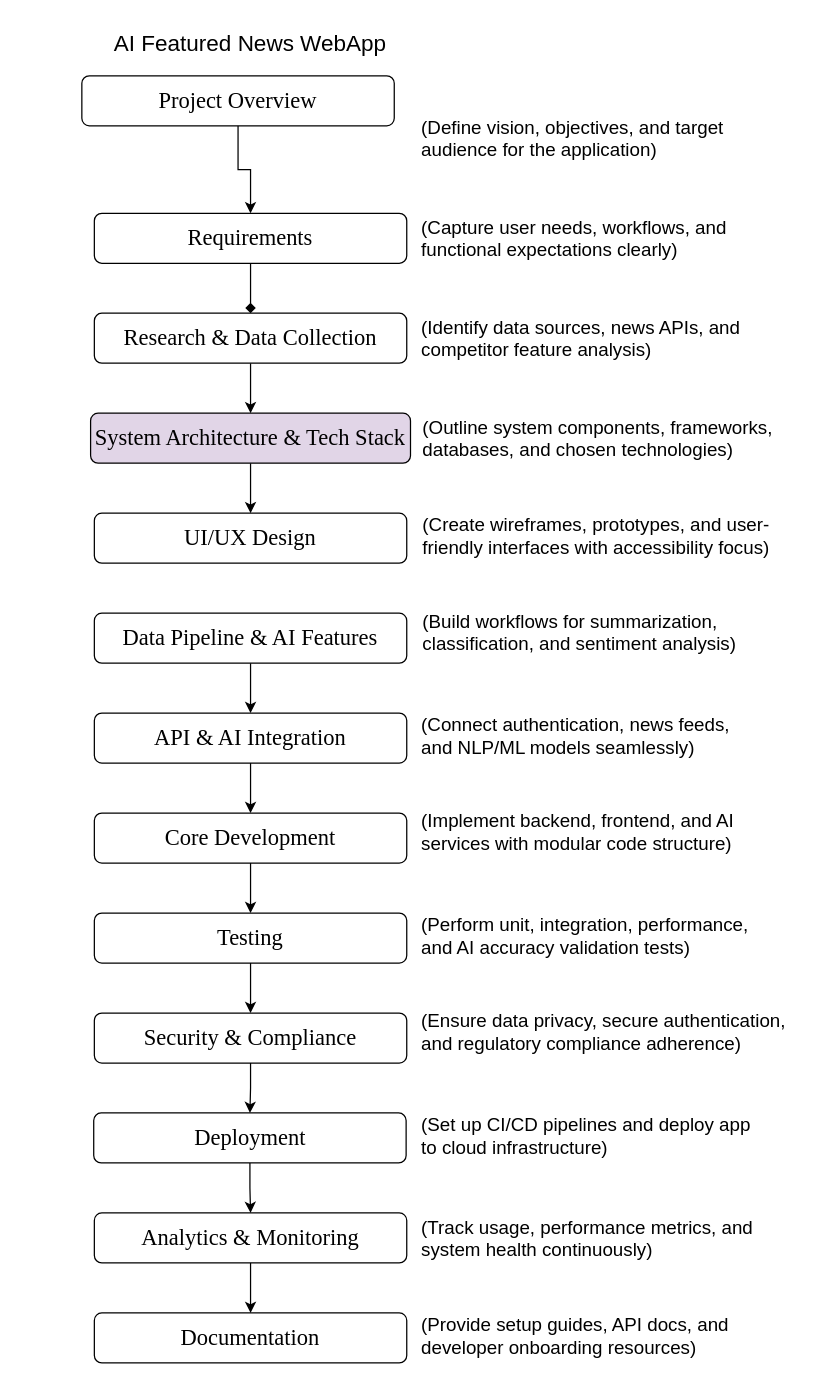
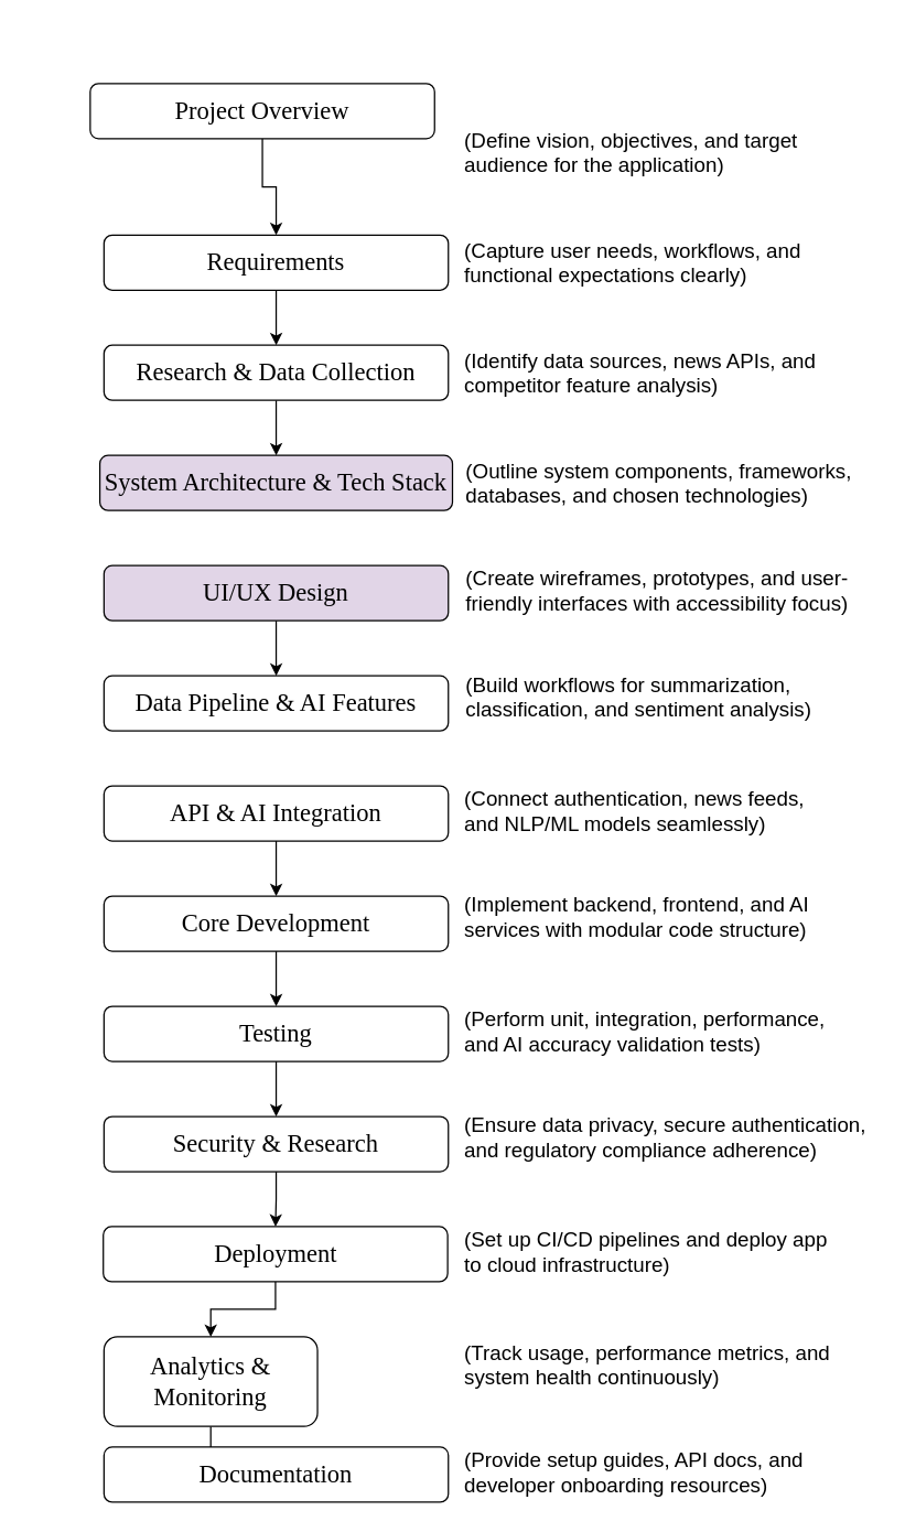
  <mxCell id="0" />
  <mxCell id="1" parent="0" />
  <mxCell id="2" style="edgeStyle=orthogonalEdgeStyle;rounded=0;orthogonalLoop=1;jettySize=auto;html=1;entryX=0.5;entryY=0;entryDx=0;entryDy=0;labelBackgroundColor=none;fontColor=default;" parent="1" source="3" target="6" edge="1"><mxGeometry relative="1" as="geometry" /></mxCell>
  <mxCell id="3" value="&lt;p style=&quot;margin: 0in;&quot;&gt;&lt;font face=&quot;Calibri Light&quot;&gt;&lt;span&gt;Project Overview&lt;/span&gt;&lt;/font&gt;&lt;/p&gt;" style="rounded=1;whiteSpace=wrap;html=1;strokeWidth=1;fontSize=18;fontStyle=0;labelBackgroundColor=none;" parent="1" vertex="1"><mxGeometry x="65" y="60" width="250" height="40" as="geometry" /></mxCell>
- <mxCell id="4" value="AI Featured News WebApp" style="text;align=center;html=1;verticalAlign=middle;whiteSpace=wrap;rounded=1;strokeWidth=5;fontSize=18;labelBackgroundColor=none;glass=0;shadow=0;fillColor=none;" parent="1" vertex="1"><mxGeometry x="20" y="20" width="360" height="30" as="geometry" /></mxCell>
- <mxCell id="5" style="edgeStyle=orthogonalEdgeStyle;rounded=0;orthogonalLoop=1;jettySize=auto;html=1;entryX=0.5;entryY=0;entryDx=0;entryDy=0;endArrow=diamond;" parent="1" source="6" target="8" edge="1"><mxGeometry relative="1" as="geometry" /></mxCell>
+ <mxCell id="5" style="edgeStyle=orthogonalEdgeStyle;rounded=0;orthogonalLoop=1;jettySize=auto;html=1;entryX=0.5;entryY=0;entryDx=0;entryDy=0;" parent="1" source="6" target="8" edge="1"><mxGeometry relative="1" as="geometry" /></mxCell>
  <mxCell id="6" value="&lt;p style=&quot;margin: 0in;&quot;&gt;&lt;font face=&quot;Calibri Light&quot;&gt;Requirements&lt;/font&gt;&lt;/p&gt;" style="rounded=1;whiteSpace=wrap;html=1;strokeWidth=1;fontSize=18;fontStyle=0;labelBackgroundColor=none;" parent="1" vertex="1"><mxGeometry x="75" y="170" width="250" height="40" as="geometry" /></mxCell>
  <mxCell id="7" style="edgeStyle=orthogonalEdgeStyle;rounded=0;orthogonalLoop=1;jettySize=auto;html=1;entryX=0.5;entryY=0;entryDx=0;entryDy=0;" parent="1" source="8" target="14" edge="1"><mxGeometry relative="1" as="geometry" /></mxCell>
  <mxCell id="8" value="&lt;p style=&quot;margin: 0in;&quot;&gt;&lt;font face=&quot;Calibri Light&quot;&gt;Research &amp;amp; Data Collection&lt;/font&gt;&lt;/p&gt;" style="rounded=1;whiteSpace=wrap;html=1;strokeWidth=1;fontSize=18;fontStyle=0;labelBackgroundColor=none;" parent="1" vertex="1"><mxGeometry x="75" y="250" width="250" height="40" as="geometry" /></mxCell>
- <mxCell id="9" value="" style="edgeStyle=orthogonalEdgeStyle;rounded=0;orthogonalLoop=1;jettySize=auto;html=1;" parent="1" source="10" target="18" edge="1"><mxGeometry relative="1" as="geometry" /></mxCell>
  <mxCell id="10" value="&lt;p style=&quot;margin: 0in;&quot;&gt;&lt;font face=&quot;Calibri Light&quot;&gt;Data Pipeline &amp;amp; AI Features&lt;/font&gt;&lt;/p&gt;" style="rounded=1;whiteSpace=wrap;html=1;strokeWidth=1;fontSize=18;fontStyle=0;labelBackgroundColor=none;" parent="1" vertex="1"><mxGeometry x="75" y="490" width="250" height="40" as="geometry" /></mxCell>
- <mxCell id="12" value="&lt;p style=&quot;margin: 0in;&quot;&gt;&lt;font face=&quot;Calibri Light&quot;&gt;UI/UX Design&lt;/font&gt;&lt;/p&gt;" style="rounded=1;whiteSpace=wrap;html=1;strokeWidth=1;fontSize=18;fontStyle=0;labelBackgroundColor=none;" parent="1" vertex="1"><mxGeometry x="75" y="410" width="250" height="40" as="geometry" /></mxCell>
- <mxCell id="13" style="edgeStyle=orthogonalEdgeStyle;rounded=0;orthogonalLoop=1;jettySize=auto;html=1;entryX=0.5;entryY=0;entryDx=0;entryDy=0;" parent="1" source="14" target="12" edge="1"><mxGeometry relative="1" as="geometry" /></mxCell>
+ <mxCell id="11" style="edgeStyle=orthogonalEdgeStyle;rounded=0;orthogonalLoop=1;jettySize=auto;html=1;entryX=0.5;entryY=0;entryDx=0;entryDy=0;" parent="1" source="12" target="10" edge="1"><mxGeometry relative="1" as="geometry" /></mxCell>
+ <mxCell id="12" value="&lt;p style=&quot;margin: 0in;&quot;&gt;&lt;font face=&quot;Calibri Light&quot;&gt;UI/UX Design&lt;/font&gt;&lt;/p&gt;" style="rounded=1;whiteSpace=wrap;html=1;strokeWidth=1;fontSize=18;fontStyle=0;labelBackgroundColor=none;fillColor=#e1d5e7;" parent="1" vertex="1"><mxGeometry x="75" y="410" width="250" height="40" as="geometry" /></mxCell>
  <mxCell id="14" value="&lt;p style=&quot;margin: 0in;&quot;&gt;&lt;font face=&quot;Calibri Light&quot;&gt;System Architecture &amp;amp; Tech Stack&lt;/font&gt;&lt;/p&gt;" style="rounded=1;whiteSpace=wrap;html=1;strokeWidth=1;fontSize=18;fontStyle=0;labelBackgroundColor=none;fillColor=#e1d5e7;" parent="1" vertex="1"><mxGeometry x="72" y="330" width="256" height="40" as="geometry" /></mxCell>
  <mxCell id="15" value="" style="edgeStyle=orthogonalEdgeStyle;rounded=0;orthogonalLoop=1;jettySize=auto;html=1;" parent="1" source="16" target="20" edge="1"><mxGeometry relative="1" as="geometry" /></mxCell>
  <mxCell id="16" value="&lt;p style=&quot;margin: 0in;&quot;&gt;&lt;font face=&quot;Calibri Light&quot;&gt;Core Development&lt;/font&gt;&lt;/p&gt;" style="rounded=1;whiteSpace=wrap;html=1;strokeWidth=1;fontSize=18;fontStyle=0;labelBackgroundColor=none;" parent="1" vertex="1"><mxGeometry x="75" y="650" width="250" height="40" as="geometry" /></mxCell>
  <mxCell id="17" style="edgeStyle=orthogonalEdgeStyle;rounded=0;orthogonalLoop=1;jettySize=auto;html=1;entryX=0.5;entryY=0;entryDx=0;entryDy=0;" parent="1" source="18" target="16" edge="1"><mxGeometry relative="1" as="geometry" /></mxCell>
  <mxCell id="18" value="&lt;p style=&quot;margin: 0in;&quot;&gt;&lt;font face=&quot;Calibri Light&quot;&gt;API &amp;amp; AI Integration&lt;/font&gt;&lt;/p&gt;" style="rounded=1;whiteSpace=wrap;html=1;strokeWidth=1;fontSize=18;fontStyle=0;labelBackgroundColor=none;" parent="1" vertex="1"><mxGeometry x="75" y="570" width="250" height="40" as="geometry" /></mxCell>
  <mxCell id="19" value="" style="edgeStyle=orthogonalEdgeStyle;rounded=0;orthogonalLoop=1;jettySize=auto;html=1;" parent="1" source="20" target="22" edge="1"><mxGeometry relative="1" as="geometry" /></mxCell>
  <mxCell id="20" value="&lt;p style=&quot;margin: 0in;&quot;&gt;&lt;font face=&quot;Calibri Light&quot;&gt;Testing&lt;/font&gt;&lt;/p&gt;" style="rounded=1;whiteSpace=wrap;html=1;strokeWidth=1;fontSize=18;fontStyle=0;labelBackgroundColor=none;" parent="1" vertex="1"><mxGeometry x="75" y="730" width="250" height="40" as="geometry" /></mxCell>
  <mxCell id="21" value="" style="edgeStyle=orthogonalEdgeStyle;rounded=0;orthogonalLoop=1;jettySize=auto;html=1;" parent="1" source="22" target="24" edge="1"><mxGeometry relative="1" as="geometry" /></mxCell>
- <mxCell id="22" value="&lt;p style=&quot;margin: 0in;&quot;&gt;&lt;font face=&quot;Calibri Light&quot;&gt;Security &amp;amp; Compliance&lt;/font&gt;&lt;/p&gt;" style="rounded=1;whiteSpace=wrap;html=1;strokeWidth=1;fontSize=18;fontStyle=0;labelBackgroundColor=none;" parent="1" vertex="1"><mxGeometry x="75" y="810" width="250" height="40" as="geometry" /></mxCell>
+ <mxCell id="22" value="&lt;p style=&quot;margin: 0in;&quot;&gt;&lt;font face=&quot;Calibri Light&quot;&gt;Security &amp;amp; Research&lt;/font&gt;&lt;/p&gt;" style="rounded=1;whiteSpace=wrap;html=1;strokeWidth=1;fontSize=18;fontStyle=0;labelBackgroundColor=none;" parent="1" vertex="1"><mxGeometry x="75" y="810" width="250" height="40" as="geometry" /></mxCell>
  <mxCell id="23" value="" style="edgeStyle=orthogonalEdgeStyle;rounded=0;orthogonalLoop=1;jettySize=auto;html=1;" parent="1" source="24" target="26" edge="1"><mxGeometry relative="1" as="geometry" /></mxCell>
  <mxCell id="24" value="&lt;p style=&quot;margin: 0in;&quot;&gt;&lt;font face=&quot;Calibri Light&quot;&gt;Deployment&lt;/font&gt;&lt;/p&gt;" style="rounded=1;whiteSpace=wrap;html=1;strokeWidth=1;fontSize=18;fontStyle=0;labelBackgroundColor=none;" parent="1" vertex="1"><mxGeometry x="74.5" y="890" width="250" height="40" as="geometry" /></mxCell>
  <mxCell id="25" value="" style="edgeStyle=orthogonalEdgeStyle;rounded=0;orthogonalLoop=1;jettySize=auto;html=1;" parent="1" source="26" target="27" edge="1"><mxGeometry relative="1" as="geometry" /></mxCell>
- <mxCell id="26" value="&lt;p style=&quot;margin: 0in;&quot;&gt;&lt;font face=&quot;Calibri Light&quot;&gt;Analytics &amp;amp; Monitoring&lt;/font&gt;&lt;/p&gt;" style="rounded=1;whiteSpace=wrap;html=1;strokeWidth=1;fontSize=18;fontStyle=0;labelBackgroundColor=none;" parent="1" vertex="1"><mxGeometry x="75" y="970" width="250" height="40" as="geometry" /></mxCell>
+ <mxCell id="26" value="&lt;p style=&quot;margin: 0in;&quot;&gt;&lt;font face=&quot;Calibri Light&quot;&gt;Analytics &amp;amp; Monitoring&lt;/font&gt;&lt;/p&gt;" style="rounded=1;whiteSpace=wrap;html=1;strokeWidth=1;fontSize=18;fontStyle=0;labelBackgroundColor=none;" parent="1" vertex="1"><mxGeometry x="75" y="970" width="155" height="65" as="geometry" /></mxCell>
  <mxCell id="27" value="&lt;p style=&quot;margin: 0in;&quot;&gt;&lt;font face=&quot;Calibri Light&quot;&gt;Documentation&lt;/font&gt;&lt;/p&gt;" style="rounded=1;whiteSpace=wrap;html=1;strokeWidth=1;fontSize=18;fontStyle=0;labelBackgroundColor=none;" parent="1" vertex="1"><mxGeometry x="75" y="1050" width="250" height="40" as="geometry" /></mxCell>
  <mxCell id="28" value="(Define vision, objectives, and target audience for the application)" style="text;strokeColor=none;align=left;fillColor=none;html=1;verticalAlign=middle;whiteSpace=wrap;rounded=0;fontSize=15;" parent="1" vertex="1"><mxGeometry x="335" y="92.5" width="277" height="35" as="geometry" /></mxCell>
  <mxCell id="29" value="(Capture user needs, workflows, and functional expectations clearly)" style="text;strokeColor=none;align=left;fillColor=none;html=1;verticalAlign=middle;whiteSpace=wrap;rounded=0;fontSize=15;" parent="1" vertex="1"><mxGeometry x="335" y="172.5" width="277" height="35" as="geometry" /></mxCell>
  <mxCell id="30" value="(Identify data sources, news APIs, and competitor feature analysis)" style="text;strokeColor=none;align=left;fillColor=none;html=1;verticalAlign=middle;whiteSpace=wrap;rounded=0;fontSize=15;" parent="1" vertex="1"><mxGeometry x="335" y="252.5" width="277" height="35" as="geometry" /></mxCell>
  <mxCell id="31" value="(Outline system components, frameworks, databases, and chosen technologies)" style="text;strokeColor=none;align=left;fillColor=none;html=1;verticalAlign=middle;whiteSpace=wrap;rounded=0;fontSize=15;" parent="1" vertex="1"><mxGeometry x="335.5" y="332.5" width="289.5" height="35" as="geometry" /></mxCell>
  <mxCell id="32" value="(Create wireframes, prototypes, and user-friendly interfaces with accessibility focus)" style="text;strokeColor=none;align=left;fillColor=none;html=1;verticalAlign=middle;whiteSpace=wrap;rounded=0;fontSize=15;" parent="1" vertex="1"><mxGeometry x="335.5" y="410" width="299.5" height="35" as="geometry" /></mxCell>
  <mxCell id="33" value="(Build workflows for summarization, classification, and sentiment analysis)" style="text;strokeColor=none;align=left;fillColor=none;html=1;verticalAlign=middle;whiteSpace=wrap;rounded=0;fontSize=15;" parent="1" vertex="1"><mxGeometry x="335.5" y="487.5" width="277" height="35" as="geometry" /></mxCell>
  <mxCell id="34" value="(Connect authentication, news feeds, and NLP/ML models seamlessly)" style="text;strokeColor=none;align=left;fillColor=none;html=1;verticalAlign=middle;whiteSpace=wrap;rounded=0;fontSize=15;" parent="1" vertex="1"><mxGeometry x="335" y="570" width="277" height="35" as="geometry" /></mxCell>
  <mxCell id="35" value="(Implement backend, frontend, and AI services with modular code structure)" style="text;strokeColor=none;align=left;fillColor=none;html=1;verticalAlign=middle;whiteSpace=wrap;rounded=0;fontSize=15;" parent="1" vertex="1"><mxGeometry x="335" y="647.5" width="277" height="35" as="geometry" /></mxCell>
  <mxCell id="36" value="(Perform unit, integration, performance, and AI accuracy validation tests)" style="text;strokeColor=none;align=left;fillColor=none;html=1;verticalAlign=middle;whiteSpace=wrap;rounded=0;fontSize=15;" parent="1" vertex="1"><mxGeometry x="335" y="730" width="277" height="35" as="geometry" /></mxCell>
  <mxCell id="37" value="(Ensure data privacy, secure authentication, and regulatory compliance adherence)" style="text;strokeColor=none;align=left;fillColor=none;html=1;verticalAlign=middle;whiteSpace=wrap;rounded=0;fontSize=15;" parent="1" vertex="1"><mxGeometry x="335" y="807.5" width="300" height="35" as="geometry" /></mxCell>
  <mxCell id="38" value="(Set up CI/CD pipelines and deploy app to cloud infrastructure)" style="text;strokeColor=none;align=left;fillColor=none;html=1;verticalAlign=middle;whiteSpace=wrap;rounded=0;fontSize=15;" parent="1" vertex="1"><mxGeometry x="335" y="890" width="277" height="35" as="geometry" /></mxCell>
  <mxCell id="39" value="(Track usage, performance metrics, and system health continuously)" style="text;strokeColor=none;align=left;fillColor=none;html=1;verticalAlign=middle;whiteSpace=wrap;rounded=0;fontSize=15;" parent="1" vertex="1"><mxGeometry x="335" y="972.5" width="277" height="35" as="geometry" /></mxCell>
  <mxCell id="40" value="(Provide setup guides, API docs, and developer onboarding resources)" style="text;strokeColor=none;align=left;fillColor=none;html=1;verticalAlign=middle;whiteSpace=wrap;rounded=0;fontSize=15;" parent="1" vertex="1"><mxGeometry x="335" y="1050" width="277" height="35" as="geometry" /></mxCell>
